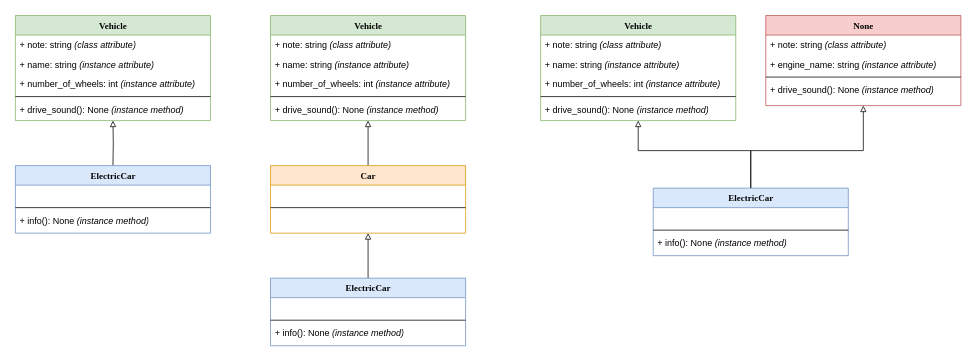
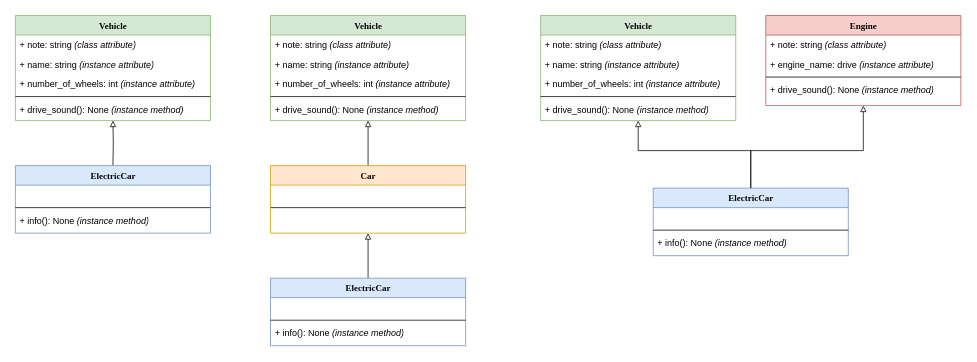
  <mxCell id="0" />
  <mxCell id="1" parent="0" />
  <mxCell id="2" value="Vehicle" style="swimlane;html=1;fontStyle=1;align=center;verticalAlign=top;childLayout=stackLayout;horizontal=1;startSize=26;horizontalStack=0;resizeParent=1;resizeLast=0;collapsible=1;marginBottom=0;swimlaneFillColor=#ffffff;rounded=0;shadow=0;comic=0;labelBackgroundColor=none;strokeWidth=1;fillColor=#d5e8d4;fontFamily=Verdana;fontSize=12;strokeColor=#82b366;" parent="1" vertex="1"><mxGeometry x="360" y="20" width="260" height="140" as="geometry" /></mxCell>
  <mxCell id="3" value="+ note: string &lt;span&gt;&lt;i&gt;(class attribute)&lt;/i&gt;&lt;/span&gt;" style="text;html=1;strokeColor=none;fillColor=none;align=left;verticalAlign=top;spacingLeft=4;spacingRight=4;whiteSpace=wrap;overflow=hidden;rotatable=0;points=[[0,0.5],[1,0.5]];portConstraint=eastwest;fontStyle=0" parent="2" vertex="1"><mxGeometry y="26" width="260" height="26" as="geometry" /></mxCell>
  <mxCell id="4" value="+ name: string &lt;i&gt;&lt;span&gt;(instance attribute)&lt;/span&gt;&lt;/i&gt;" style="text;html=1;strokeColor=none;fillColor=none;align=left;verticalAlign=top;spacingLeft=4;spacingRight=4;whiteSpace=wrap;overflow=hidden;rotatable=0;points=[[0,0.5],[1,0.5]];portConstraint=eastwest;fontStyle=0" parent="2" vertex="1"><mxGeometry y="52" width="260" height="26" as="geometry" /></mxCell>
  <mxCell id="5" value="+ number_of_wheels: int &lt;i&gt;&lt;span&gt;(instance attribute)&lt;/span&gt;&lt;/i&gt;" style="text;html=1;strokeColor=none;fillColor=none;align=left;verticalAlign=top;spacingLeft=4;spacingRight=4;whiteSpace=wrap;overflow=hidden;rotatable=0;points=[[0,0.5],[1,0.5]];portConstraint=eastwest;fontStyle=0" parent="2" vertex="1"><mxGeometry y="78" width="260" height="26" as="geometry" /></mxCell>
  <mxCell id="6" value="" style="line;html=1;strokeWidth=1;fillColor=none;align=left;verticalAlign=middle;spacingTop=-1;spacingLeft=3;spacingRight=3;rotatable=0;labelPosition=right;points=[];portConstraint=eastwest;" parent="2" vertex="1"><mxGeometry y="104" width="260" height="8" as="geometry" /></mxCell>
  <mxCell id="7" value="+ drive_sound(): None&amp;nbsp;&lt;i style=&quot;border-color: var(--border-color);&quot;&gt;&lt;span style=&quot;border-color: var(--border-color);&quot;&gt;(instance method)&lt;/span&gt;&lt;/i&gt;" style="text;html=1;strokeColor=none;fillColor=none;align=left;verticalAlign=top;spacingLeft=4;spacingRight=4;whiteSpace=wrap;overflow=hidden;rotatable=0;points=[[0,0.5],[1,0.5]];portConstraint=eastwest;fontStyle=0" parent="2" vertex="1"><mxGeometry y="112" width="260" height="26" as="geometry" /></mxCell>
  <mxCell id="8" style="edgeStyle=orthogonalEdgeStyle;rounded=0;orthogonalLoop=1;jettySize=auto;html=1;entryX=0.5;entryY=1;entryDx=0;entryDy=0;endArrow=block;endFill=0;" parent="1" source="9" target="2" edge="1"><mxGeometry relative="1" as="geometry" /></mxCell>
  <mxCell id="9" value="Car" style="swimlane;html=1;fontStyle=1;align=center;verticalAlign=top;childLayout=stackLayout;horizontal=1;startSize=26;horizontalStack=0;resizeParent=1;resizeLast=0;collapsible=1;marginBottom=0;swimlaneFillColor=#ffffff;rounded=0;shadow=0;comic=0;labelBackgroundColor=none;strokeWidth=1;fillColor=#ffe6cc;fontFamily=Verdana;fontSize=12;strokeColor=#d79b00;" parent="1" vertex="1"><mxGeometry x="360" y="220" width="260" height="90" as="geometry" /></mxCell>
  <mxCell id="10" value="&amp;nbsp;" style="text;html=1;strokeColor=none;fillColor=none;align=left;verticalAlign=top;spacingLeft=4;spacingRight=4;whiteSpace=wrap;overflow=hidden;rotatable=0;points=[[0,0.5],[1,0.5]];portConstraint=eastwest;" parent="9" vertex="1"><mxGeometry y="26" width="260" height="26" as="geometry" /></mxCell>
  <mxCell id="11" value="" style="line;html=1;strokeWidth=1;fillColor=none;align=left;verticalAlign=middle;spacingTop=-1;spacingLeft=3;spacingRight=3;rotatable=0;labelPosition=right;points=[];portConstraint=eastwest;" parent="9" vertex="1"><mxGeometry y="52" width="260" height="8" as="geometry" /></mxCell>
  <mxCell id="12" value="&amp;nbsp;" style="text;html=1;strokeColor=none;fillColor=none;align=left;verticalAlign=top;spacingLeft=4;spacingRight=4;whiteSpace=wrap;overflow=hidden;rotatable=0;points=[[0,0.5],[1,0.5]];portConstraint=eastwest;fontStyle=0" parent="9" vertex="1"><mxGeometry y="60" width="260" height="26" as="geometry" /></mxCell>
  <mxCell id="13" style="edgeStyle=orthogonalEdgeStyle;rounded=0;orthogonalLoop=1;jettySize=auto;html=1;entryX=0.5;entryY=1;entryDx=0;entryDy=0;endArrow=block;endFill=0;" parent="1" source="14" edge="1"><mxGeometry relative="1" as="geometry"><mxPoint x="490" y="310" as="targetPoint" /></mxGeometry></mxCell>
  <mxCell id="14" value="ElectricCar" style="swimlane;html=1;fontStyle=1;align=center;verticalAlign=top;childLayout=stackLayout;horizontal=1;startSize=26;horizontalStack=0;resizeParent=1;resizeLast=0;collapsible=1;marginBottom=0;swimlaneFillColor=#ffffff;rounded=0;shadow=0;comic=0;labelBackgroundColor=none;strokeWidth=1;fillColor=#dae8fc;fontFamily=Verdana;fontSize=12;strokeColor=#6c8ebf;" parent="1" vertex="1"><mxGeometry x="360" y="370" width="260" height="90" as="geometry" /></mxCell>
  <mxCell id="15" value="&amp;nbsp;" style="text;html=1;strokeColor=none;fillColor=none;align=left;verticalAlign=top;spacingLeft=4;spacingRight=4;whiteSpace=wrap;overflow=hidden;rotatable=0;points=[[0,0.5],[1,0.5]];portConstraint=eastwest;" parent="14" vertex="1"><mxGeometry y="26" width="260" height="26" as="geometry" /></mxCell>
  <mxCell id="16" value="" style="line;html=1;strokeWidth=1;fillColor=none;align=left;verticalAlign=middle;spacingTop=-1;spacingLeft=3;spacingRight=3;rotatable=0;labelPosition=right;points=[];portConstraint=eastwest;" parent="14" vertex="1"><mxGeometry y="52" width="260" height="8" as="geometry" /></mxCell>
  <mxCell id="17" value="+ info(): None&amp;nbsp;&lt;i style=&quot;border-color: var(--border-color);&quot;&gt;&lt;span style=&quot;border-color: var(--border-color);&quot;&gt;(instance method)&lt;/span&gt;&lt;/i&gt;" style="text;html=1;strokeColor=none;fillColor=none;align=left;verticalAlign=top;spacingLeft=4;spacingRight=4;whiteSpace=wrap;overflow=hidden;rotatable=0;points=[[0,0.5],[1,0.5]];portConstraint=eastwest;fontStyle=0" parent="14" vertex="1"><mxGeometry y="60" width="260" height="26" as="geometry" /></mxCell>
  <mxCell id="18" value="Vehicle" style="swimlane;html=1;fontStyle=1;align=center;verticalAlign=top;childLayout=stackLayout;horizontal=1;startSize=26;horizontalStack=0;resizeParent=1;resizeLast=0;collapsible=1;marginBottom=0;swimlaneFillColor=#ffffff;rounded=0;shadow=0;comic=0;labelBackgroundColor=none;strokeWidth=1;fillColor=#d5e8d4;fontFamily=Verdana;fontSize=12;strokeColor=#82b366;" vertex="1" parent="1"><mxGeometry x="20" y="20" width="260" height="140" as="geometry" /></mxCell>
  <mxCell id="19" value="+ note: string &lt;span&gt;&lt;i&gt;(class attribute)&lt;/i&gt;&lt;/span&gt;" style="text;html=1;strokeColor=none;fillColor=none;align=left;verticalAlign=top;spacingLeft=4;spacingRight=4;whiteSpace=wrap;overflow=hidden;rotatable=0;points=[[0,0.5],[1,0.5]];portConstraint=eastwest;fontStyle=0" vertex="1" parent="18"><mxGeometry y="26" width="260" height="26" as="geometry" /></mxCell>
  <mxCell id="20" value="+ name: string &lt;i&gt;&lt;span&gt;(instance attribute)&lt;/span&gt;&lt;/i&gt;" style="text;html=1;strokeColor=none;fillColor=none;align=left;verticalAlign=top;spacingLeft=4;spacingRight=4;whiteSpace=wrap;overflow=hidden;rotatable=0;points=[[0,0.5],[1,0.5]];portConstraint=eastwest;fontStyle=0" vertex="1" parent="18"><mxGeometry y="52" width="260" height="26" as="geometry" /></mxCell>
  <mxCell id="21" value="+ number_of_wheels: int &lt;i&gt;&lt;span&gt;(instance attribute)&lt;/span&gt;&lt;/i&gt;" style="text;html=1;strokeColor=none;fillColor=none;align=left;verticalAlign=top;spacingLeft=4;spacingRight=4;whiteSpace=wrap;overflow=hidden;rotatable=0;points=[[0,0.5],[1,0.5]];portConstraint=eastwest;fontStyle=0" vertex="1" parent="18"><mxGeometry y="78" width="260" height="26" as="geometry" /></mxCell>
  <mxCell id="22" value="" style="line;html=1;strokeWidth=1;fillColor=none;align=left;verticalAlign=middle;spacingTop=-1;spacingLeft=3;spacingRight=3;rotatable=0;labelPosition=right;points=[];portConstraint=eastwest;" vertex="1" parent="18"><mxGeometry y="104" width="260" height="8" as="geometry" /></mxCell>
  <mxCell id="23" value="+ drive_sound(): None&amp;nbsp;&lt;i style=&quot;border-color: var(--border-color);&quot;&gt;&lt;span style=&quot;border-color: var(--border-color);&quot;&gt;(instance method)&lt;/span&gt;&lt;/i&gt;" style="text;html=1;strokeColor=none;fillColor=none;align=left;verticalAlign=top;spacingLeft=4;spacingRight=4;whiteSpace=wrap;overflow=hidden;rotatable=0;points=[[0,0.5],[1,0.5]];portConstraint=eastwest;fontStyle=0" vertex="1" parent="18"><mxGeometry y="112" width="260" height="26" as="geometry" /></mxCell>
  <mxCell id="24" style="edgeStyle=orthogonalEdgeStyle;rounded=0;orthogonalLoop=1;jettySize=auto;html=1;entryX=0.5;entryY=1;entryDx=0;entryDy=0;endArrow=block;endFill=0;" edge="1" parent="1" target="18"><mxGeometry relative="1" as="geometry"><mxPoint x="150" y="220" as="sourcePoint" /></mxGeometry></mxCell>
  <mxCell id="25" value="ElectricCar" style="swimlane;html=1;fontStyle=1;align=center;verticalAlign=top;childLayout=stackLayout;horizontal=1;startSize=26;horizontalStack=0;resizeParent=1;resizeLast=0;collapsible=1;marginBottom=0;swimlaneFillColor=#ffffff;rounded=0;shadow=0;comic=0;labelBackgroundColor=none;strokeWidth=1;fillColor=#dae8fc;fontFamily=Verdana;fontSize=12;strokeColor=#6c8ebf;" vertex="1" parent="1"><mxGeometry x="20" y="220" width="260" height="90" as="geometry" /></mxCell>
  <mxCell id="26" value="&amp;nbsp;" style="text;html=1;strokeColor=none;fillColor=none;align=left;verticalAlign=top;spacingLeft=4;spacingRight=4;whiteSpace=wrap;overflow=hidden;rotatable=0;points=[[0,0.5],[1,0.5]];portConstraint=eastwest;" vertex="1" parent="25"><mxGeometry y="26" width="260" height="26" as="geometry" /></mxCell>
  <mxCell id="27" value="" style="line;html=1;strokeWidth=1;fillColor=none;align=left;verticalAlign=middle;spacingTop=-1;spacingLeft=3;spacingRight=3;rotatable=0;labelPosition=right;points=[];portConstraint=eastwest;" vertex="1" parent="25"><mxGeometry y="52" width="260" height="8" as="geometry" /></mxCell>
  <mxCell id="28" value="+ info(): None&amp;nbsp;&lt;i style=&quot;border-color: var(--border-color);&quot;&gt;&lt;span style=&quot;border-color: var(--border-color);&quot;&gt;(instance method)&lt;/span&gt;&lt;/i&gt;" style="text;html=1;strokeColor=none;fillColor=none;align=left;verticalAlign=top;spacingLeft=4;spacingRight=4;whiteSpace=wrap;overflow=hidden;rotatable=0;points=[[0,0.5],[1,0.5]];portConstraint=eastwest;fontStyle=0" vertex="1" parent="25"><mxGeometry y="60" width="260" height="26" as="geometry" /></mxCell>
  <mxCell id="29" style="edgeStyle=orthogonalEdgeStyle;rounded=0;orthogonalLoop=1;jettySize=auto;html=1;entryX=0.5;entryY=0;entryDx=0;entryDy=0;endArrow=none;endFill=0;startArrow=block;startFill=0;" edge="1" parent="1" source="30" target="36"><mxGeometry relative="1" as="geometry"><Array as="points"><mxPoint x="850" y="200" /><mxPoint x="1000" y="200" /></Array></mxGeometry></mxCell>
  <mxCell id="30" value="Vehicle" style="swimlane;html=1;fontStyle=1;align=center;verticalAlign=top;childLayout=stackLayout;horizontal=1;startSize=26;horizontalStack=0;resizeParent=1;resizeLast=0;collapsible=1;marginBottom=0;swimlaneFillColor=#ffffff;rounded=0;shadow=0;comic=0;labelBackgroundColor=none;strokeWidth=1;fillColor=#d5e8d4;fontFamily=Verdana;fontSize=12;strokeColor=#82b366;" vertex="1" parent="1"><mxGeometry x="720" y="20" width="260" height="140" as="geometry" /></mxCell>
  <mxCell id="31" value="+ note: string &lt;span&gt;&lt;i&gt;(class attribute)&lt;/i&gt;&lt;/span&gt;" style="text;html=1;strokeColor=none;fillColor=none;align=left;verticalAlign=top;spacingLeft=4;spacingRight=4;whiteSpace=wrap;overflow=hidden;rotatable=0;points=[[0,0.5],[1,0.5]];portConstraint=eastwest;fontStyle=0" vertex="1" parent="30"><mxGeometry y="26" width="260" height="26" as="geometry" /></mxCell>
  <mxCell id="32" value="+ name: string &lt;i&gt;&lt;span&gt;(instance attribute)&lt;/span&gt;&lt;/i&gt;" style="text;html=1;strokeColor=none;fillColor=none;align=left;verticalAlign=top;spacingLeft=4;spacingRight=4;whiteSpace=wrap;overflow=hidden;rotatable=0;points=[[0,0.5],[1,0.5]];portConstraint=eastwest;fontStyle=0" vertex="1" parent="30"><mxGeometry y="52" width="260" height="26" as="geometry" /></mxCell>
  <mxCell id="33" value="+ number_of_wheels: int &lt;i&gt;&lt;span&gt;(instance attribute)&lt;/span&gt;&lt;/i&gt;" style="text;html=1;strokeColor=none;fillColor=none;align=left;verticalAlign=top;spacingLeft=4;spacingRight=4;whiteSpace=wrap;overflow=hidden;rotatable=0;points=[[0,0.5],[1,0.5]];portConstraint=eastwest;fontStyle=0" vertex="1" parent="30"><mxGeometry y="78" width="260" height="26" as="geometry" /></mxCell>
  <mxCell id="34" value="" style="line;html=1;strokeWidth=1;fillColor=none;align=left;verticalAlign=middle;spacingTop=-1;spacingLeft=3;spacingRight=3;rotatable=0;labelPosition=right;points=[];portConstraint=eastwest;" vertex="1" parent="30"><mxGeometry y="104" width="260" height="8" as="geometry" /></mxCell>
  <mxCell id="35" value="+ drive_sound(): None&amp;nbsp;&lt;i style=&quot;border-color: var(--border-color);&quot;&gt;&lt;span style=&quot;border-color: var(--border-color);&quot;&gt;(instance method)&lt;/span&gt;&lt;/i&gt;" style="text;html=1;strokeColor=none;fillColor=none;align=left;verticalAlign=top;spacingLeft=4;spacingRight=4;whiteSpace=wrap;overflow=hidden;rotatable=0;points=[[0,0.5],[1,0.5]];portConstraint=eastwest;fontStyle=0" vertex="1" parent="30"><mxGeometry y="112" width="260" height="26" as="geometry" /></mxCell>
  <mxCell id="36" value="ElectricCar" style="swimlane;html=1;fontStyle=1;align=center;verticalAlign=top;childLayout=stackLayout;horizontal=1;startSize=26;horizontalStack=0;resizeParent=1;resizeLast=0;collapsible=1;marginBottom=0;swimlaneFillColor=#ffffff;rounded=0;shadow=0;comic=0;labelBackgroundColor=none;strokeWidth=1;fillColor=#dae8fc;fontFamily=Verdana;fontSize=12;strokeColor=#6c8ebf;" vertex="1" parent="1"><mxGeometry x="870" y="250" width="260" height="90" as="geometry" /></mxCell>
  <mxCell id="37" value="&amp;nbsp;" style="text;html=1;strokeColor=none;fillColor=none;align=left;verticalAlign=top;spacingLeft=4;spacingRight=4;whiteSpace=wrap;overflow=hidden;rotatable=0;points=[[0,0.5],[1,0.5]];portConstraint=eastwest;" vertex="1" parent="36"><mxGeometry y="26" width="260" height="26" as="geometry" /></mxCell>
  <mxCell id="38" value="" style="line;html=1;strokeWidth=1;fillColor=none;align=left;verticalAlign=middle;spacingTop=-1;spacingLeft=3;spacingRight=3;rotatable=0;labelPosition=right;points=[];portConstraint=eastwest;" vertex="1" parent="36"><mxGeometry y="52" width="260" height="8" as="geometry" /></mxCell>
  <mxCell id="39" value="+ info(): None&amp;nbsp;&lt;i style=&quot;border-color: var(--border-color);&quot;&gt;&lt;span style=&quot;border-color: var(--border-color);&quot;&gt;(instance method)&lt;/span&gt;&lt;/i&gt;" style="text;html=1;strokeColor=none;fillColor=none;align=left;verticalAlign=top;spacingLeft=4;spacingRight=4;whiteSpace=wrap;overflow=hidden;rotatable=0;points=[[0,0.5],[1,0.5]];portConstraint=eastwest;fontStyle=0" vertex="1" parent="36"><mxGeometry y="60" width="260" height="26" as="geometry" /></mxCell>
  <mxCell id="40" style="edgeStyle=orthogonalEdgeStyle;rounded=0;orthogonalLoop=1;jettySize=auto;html=1;entryX=0.5;entryY=0;entryDx=0;entryDy=0;endArrow=none;endFill=0;startArrow=block;startFill=0;" edge="1" parent="1" source="41" target="36"><mxGeometry relative="1" as="geometry"><Array as="points"><mxPoint x="1150" y="200" /><mxPoint x="1000" y="200" /></Array></mxGeometry></mxCell>
- <mxCell id="41" value="None" style="swimlane;html=1;fontStyle=1;align=center;verticalAlign=top;childLayout=stackLayout;horizontal=1;startSize=26;horizontalStack=0;resizeParent=1;resizeLast=0;collapsible=1;marginBottom=0;swimlaneFillColor=#ffffff;rounded=0;shadow=0;comic=0;labelBackgroundColor=none;strokeWidth=1;fillColor=#f8cecc;fontFamily=Verdana;fontSize=12;strokeColor=#b85450;" vertex="1" parent="1"><mxGeometry x="1020" y="20" width="260" height="120" as="geometry" /></mxCell>
+ <mxCell id="41" value="Engine" style="swimlane;html=1;fontStyle=1;align=center;verticalAlign=top;childLayout=stackLayout;horizontal=1;startSize=26;horizontalStack=0;resizeParent=1;resizeLast=0;collapsible=1;marginBottom=0;swimlaneFillColor=#ffffff;rounded=0;shadow=0;comic=0;labelBackgroundColor=none;strokeWidth=1;fillColor=#f8cecc;fontFamily=Verdana;fontSize=12;strokeColor=#b85450;" vertex="1" parent="1"><mxGeometry x="1020" y="20" width="260" height="120" as="geometry" /></mxCell>
  <mxCell id="42" value="+ note: string &lt;span&gt;&lt;i&gt;(class attribute)&lt;/i&gt;&lt;/span&gt;" style="text;html=1;strokeColor=none;fillColor=none;align=left;verticalAlign=top;spacingLeft=4;spacingRight=4;whiteSpace=wrap;overflow=hidden;rotatable=0;points=[[0,0.5],[1,0.5]];portConstraint=eastwest;fontStyle=0" vertex="1" parent="41"><mxGeometry y="26" width="260" height="26" as="geometry" /></mxCell>
- <mxCell id="43" value="+ engine_name: string &lt;i&gt;&lt;span&gt;(instance attribute)&lt;/span&gt;&lt;/i&gt;" style="text;html=1;strokeColor=none;fillColor=none;align=left;verticalAlign=top;spacingLeft=4;spacingRight=4;whiteSpace=wrap;overflow=hidden;rotatable=0;points=[[0,0.5],[1,0.5]];portConstraint=eastwest;fontStyle=0" vertex="1" parent="41"><mxGeometry y="52" width="260" height="26" as="geometry" /></mxCell>
+ <mxCell id="43" value="+ engine_name: drive &lt;i&gt;&lt;span&gt;(instance attribute)&lt;/span&gt;&lt;/i&gt;" style="text;html=1;strokeColor=none;fillColor=none;align=left;verticalAlign=top;spacingLeft=4;spacingRight=4;whiteSpace=wrap;overflow=hidden;rotatable=0;points=[[0,0.5],[1,0.5]];portConstraint=eastwest;fontStyle=0" vertex="1" parent="41"><mxGeometry y="52" width="260" height="26" as="geometry" /></mxCell>
  <mxCell id="44" value="" style="line;html=1;strokeWidth=1;fillColor=none;align=left;verticalAlign=middle;spacingTop=-1;spacingLeft=3;spacingRight=3;rotatable=0;labelPosition=right;points=[];portConstraint=eastwest;" vertex="1" parent="41"><mxGeometry y="78" width="260" height="8" as="geometry" /></mxCell>
  <mxCell id="45" value="+ drive_sound(): None&amp;nbsp;&lt;i style=&quot;border-color: var(--border-color);&quot;&gt;&lt;span style=&quot;border-color: var(--border-color);&quot;&gt;(instance method)&lt;/span&gt;&lt;/i&gt;" style="text;html=1;strokeColor=none;fillColor=none;align=left;verticalAlign=top;spacingLeft=4;spacingRight=4;whiteSpace=wrap;overflow=hidden;rotatable=0;points=[[0,0.5],[1,0.5]];portConstraint=eastwest;fontStyle=0" vertex="1" parent="41"><mxGeometry y="86" width="260" height="26" as="geometry" /></mxCell>
